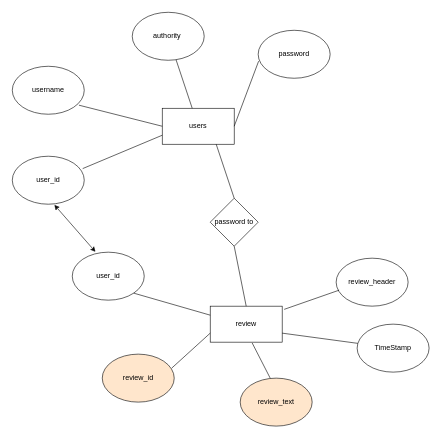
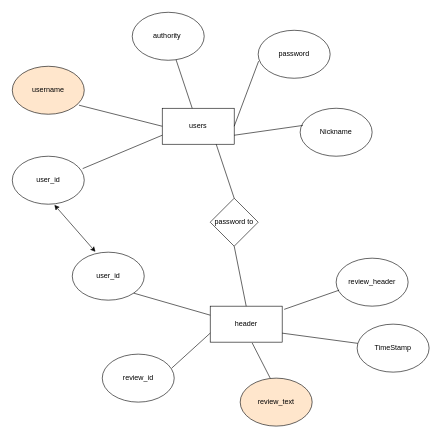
  <mxCell id="0" />
  <mxCell id="1" parent="0" />
  <mxCell id="2" value="users" style="rounded=0;whiteSpace=wrap;html=1;" vertex="1" parent="1"><mxGeometry x="270" y="180" width="120" height="60" as="geometry" /></mxCell>
- <mxCell id="3" value="username&lt;br&gt;" style="ellipse;whiteSpace=wrap;html=1;" vertex="1" parent="1"><mxGeometry x="20" y="110" width="120" height="80" as="geometry" /></mxCell>
+ <mxCell id="3" value="username&lt;br&gt;" style="ellipse;whiteSpace=wrap;html=1;fillColor=#ffe6cc;" vertex="1" parent="1"><mxGeometry x="20" y="110" width="120" height="80" as="geometry" /></mxCell>
  <mxCell id="4" value="password&lt;br&gt;" style="ellipse;whiteSpace=wrap;html=1;" vertex="1" parent="1"><mxGeometry x="430" y="50" width="120" height="80" as="geometry" /></mxCell>
  <mxCell id="5" value="user_id&lt;br&gt;" style="ellipse;whiteSpace=wrap;html=1;" vertex="1" parent="1"><mxGeometry x="20" y="260" width="120" height="80" as="geometry" /></mxCell>
  <mxCell id="6" value="authority&amp;nbsp;" style="ellipse;whiteSpace=wrap;html=1;" vertex="1" parent="1"><mxGeometry x="220" y="20" width="120" height="80" as="geometry" /></mxCell>
  <mxCell id="7" value="" style="endArrow=none;html=1;" edge="1" parent="1" source="2" target="6"><mxGeometry width="50" height="50" relative="1" as="geometry"><mxPoint x="20" y="410" as="sourcePoint" /><mxPoint x="70" y="360" as="targetPoint" /></mxGeometry></mxCell>
  <mxCell id="8" value="" style="endArrow=none;html=1;entryX=0.926;entryY=0.811;entryDx=0;entryDy=0;entryPerimeter=0;exitX=0;exitY=0.5;exitDx=0;exitDy=0;" edge="1" parent="1" source="2" target="3"><mxGeometry width="50" height="50" relative="1" as="geometry"><mxPoint x="20" y="410" as="sourcePoint" /><mxPoint x="70" y="360" as="targetPoint" /></mxGeometry></mxCell>
  <mxCell id="9" value="" style="endArrow=none;html=1;entryX=0.978;entryY=0.258;entryDx=0;entryDy=0;entryPerimeter=0;exitX=0;exitY=0.75;exitDx=0;exitDy=0;" edge="1" parent="1" source="2" target="5"><mxGeometry width="50" height="50" relative="1" as="geometry"><mxPoint x="20" y="410" as="sourcePoint" /><mxPoint x="70" y="360" as="targetPoint" /></mxGeometry></mxCell>
  <mxCell id="10" value="" style="endArrow=none;html=1;entryX=0.006;entryY=0.644;entryDx=0;entryDy=0;entryPerimeter=0;exitX=1;exitY=0.5;exitDx=0;exitDy=0;" edge="1" parent="1" source="2" target="4"><mxGeometry width="50" height="50" relative="1" as="geometry"><mxPoint x="388" y="190" as="sourcePoint" /><mxPoint x="70" y="360" as="targetPoint" /></mxGeometry></mxCell>
- <mxCell id="11" value="review" style="rounded=0;whiteSpace=wrap;html=1;direction=west;" vertex="1" parent="1"><mxGeometry x="350" y="510" width="120" height="60" as="geometry" /></mxCell>
+ <mxCell id="11" value="header" style="rounded=0;whiteSpace=wrap;html=1;direction=west;" vertex="1" parent="1"><mxGeometry x="350" y="510" width="120" height="60" as="geometry" /></mxCell>
  <mxCell id="12" value="password to" style="rhombus;whiteSpace=wrap;html=1;" vertex="1" parent="1"><mxGeometry x="350" y="330" width="80" height="80" as="geometry" /></mxCell>
  <mxCell id="13" value="" style="endArrow=none;html=1;entryX=0.75;entryY=1;entryDx=0;entryDy=0;exitX=0.5;exitY=0;exitDx=0;exitDy=0;" edge="1" parent="1" source="12" target="2"><mxGeometry width="50" height="50" relative="1" as="geometry"><mxPoint x="20" y="620" as="sourcePoint" /><mxPoint x="70" y="570" as="targetPoint" /></mxGeometry></mxCell>
  <mxCell id="14" value="" style="endArrow=none;html=1;entryX=0.5;entryY=1;entryDx=0;entryDy=0;exitX=0.5;exitY=1;exitDx=0;exitDy=0;" edge="1" parent="1" source="12" target="11"><mxGeometry width="50" height="50" relative="1" as="geometry"><mxPoint x="20" y="620" as="sourcePoint" /><mxPoint x="70" y="570" as="targetPoint" /></mxGeometry></mxCell>
- <mxCell id="15" value="review_id" style="ellipse;whiteSpace=wrap;html=1;fillColor=#ffe6cc;" vertex="1" parent="1"><mxGeometry x="170" y="590" width="120" height="80" as="geometry" /></mxCell>
+ <mxCell id="15" value="review_id" style="ellipse;whiteSpace=wrap;html=1;" vertex="1" parent="1"><mxGeometry x="170" y="590" width="120" height="80" as="geometry" /></mxCell>
  <mxCell id="16" value="" style="endArrow=none;html=1;entryX=1;entryY=0.25;entryDx=0;entryDy=0;exitX=0.965;exitY=0.292;exitDx=0;exitDy=0;exitPerimeter=0;" edge="1" parent="1" source="15" target="11"><mxGeometry width="50" height="50" relative="1" as="geometry"><mxPoint x="20" y="690" as="sourcePoint" /><mxPoint x="70" y="640" as="targetPoint" /></mxGeometry></mxCell>
  <mxCell id="17" value="user_id&lt;br&gt;" style="ellipse;whiteSpace=wrap;html=1;" vertex="1" parent="1"><mxGeometry x="120" y="420" width="120" height="80" as="geometry" /></mxCell>
  <mxCell id="18" value="" style="endArrow=none;html=1;entryX=1;entryY=0.75;entryDx=0;entryDy=0;exitX=1;exitY=1;exitDx=0;exitDy=0;" edge="1" parent="1" source="17" target="11"><mxGeometry width="50" height="50" relative="1" as="geometry"><mxPoint x="20" y="740" as="sourcePoint" /><mxPoint x="70" y="690" as="targetPoint" /></mxGeometry></mxCell>
  <mxCell id="19" value="" style="endArrow=classic;startArrow=classic;html=1;entryX=0.585;entryY=1.014;entryDx=0;entryDy=0;entryPerimeter=0;exitX=0.322;exitY=-0.008;exitDx=0;exitDy=0;exitPerimeter=0;" edge="1" parent="1" source="17" target="5"><mxGeometry width="50" height="50" relative="1" as="geometry"><mxPoint x="20" y="740" as="sourcePoint" /><mxPoint x="70" y="690" as="targetPoint" /></mxGeometry></mxCell>
  <mxCell id="20" value="review_text" style="ellipse;whiteSpace=wrap;html=1;fillColor=#ffe6cc;" vertex="1" parent="1"><mxGeometry x="400" y="630" width="120" height="80" as="geometry" /></mxCell>
+ <mxCell id="21" value="Nickname" style="ellipse;whiteSpace=wrap;html=1;" vertex="1" parent="1"><mxGeometry x="500" y="180" width="120" height="80" as="geometry" /></mxCell>
+ <mxCell id="22" value="" style="endArrow=none;html=1;entryX=0.037;entryY=0.358;entryDx=0;entryDy=0;entryPerimeter=0;exitX=1;exitY=0.75;exitDx=0;exitDy=0;" edge="1" parent="1" source="2" target="21"><mxGeometry width="50" height="50" relative="1" as="geometry"><mxPoint x="20" y="780" as="sourcePoint" /><mxPoint x="70" y="730" as="targetPoint" /></mxGeometry></mxCell>
  <mxCell id="23" value="" style="endArrow=none;html=1;entryX=0.417;entryY=-0.022;entryDx=0;entryDy=0;entryPerimeter=0;exitX=0.417;exitY=0;exitDx=0;exitDy=0;exitPerimeter=0;" edge="1" parent="1" source="20" target="11"><mxGeometry width="50" height="50" relative="1" as="geometry"><mxPoint x="20" y="780" as="sourcePoint" /><mxPoint x="70" y="730" as="targetPoint" /></mxGeometry></mxCell>
  <mxCell id="24" value="" style="endArrow=none;html=1;exitX=0;exitY=0.25;exitDx=0;exitDy=0;" edge="1" parent="1" source="11" target="25"><mxGeometry width="50" height="50" relative="1" as="geometry"><mxPoint x="525" y="615" as="sourcePoint" /><mxPoint x="575" y="565" as="targetPoint" /></mxGeometry></mxCell>
  <mxCell id="25" value="TimeStamp" style="ellipse;whiteSpace=wrap;html=1;" vertex="1" parent="1"><mxGeometry x="595" y="540" width="120" height="80" as="geometry" /></mxCell>
  <mxCell id="26" value="review_header" style="ellipse;whiteSpace=wrap;html=1;" vertex="1" parent="1"><mxGeometry x="560" y="430" width="120" height="80" as="geometry" /></mxCell>
  <mxCell id="27" value="" style="endArrow=none;html=1;entryX=0.041;entryY=0.667;entryDx=0;entryDy=0;entryPerimeter=0;exitX=-0.028;exitY=0.911;exitDx=0;exitDy=0;exitPerimeter=0;" edge="1" parent="1" source="11" target="26"><mxGeometry width="50" height="50" relative="1" as="geometry"><mxPoint x="20" y="780" as="sourcePoint" /><mxPoint x="70" y="730" as="targetPoint" /></mxGeometry></mxCell>
